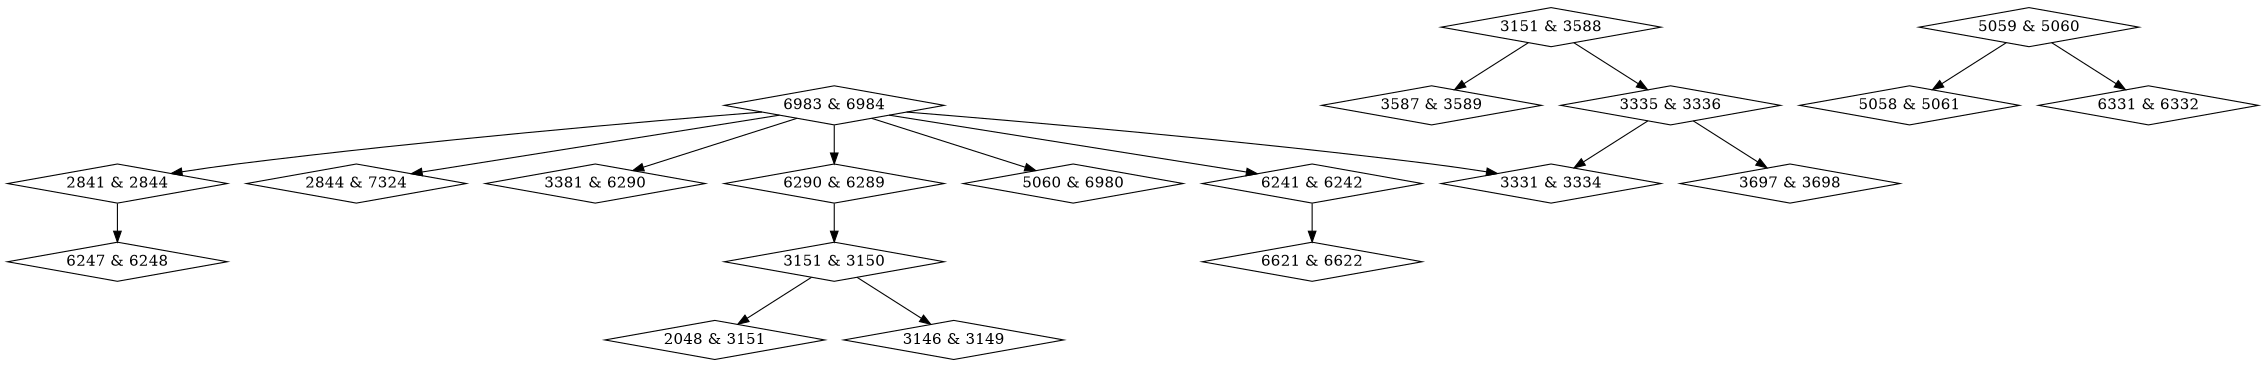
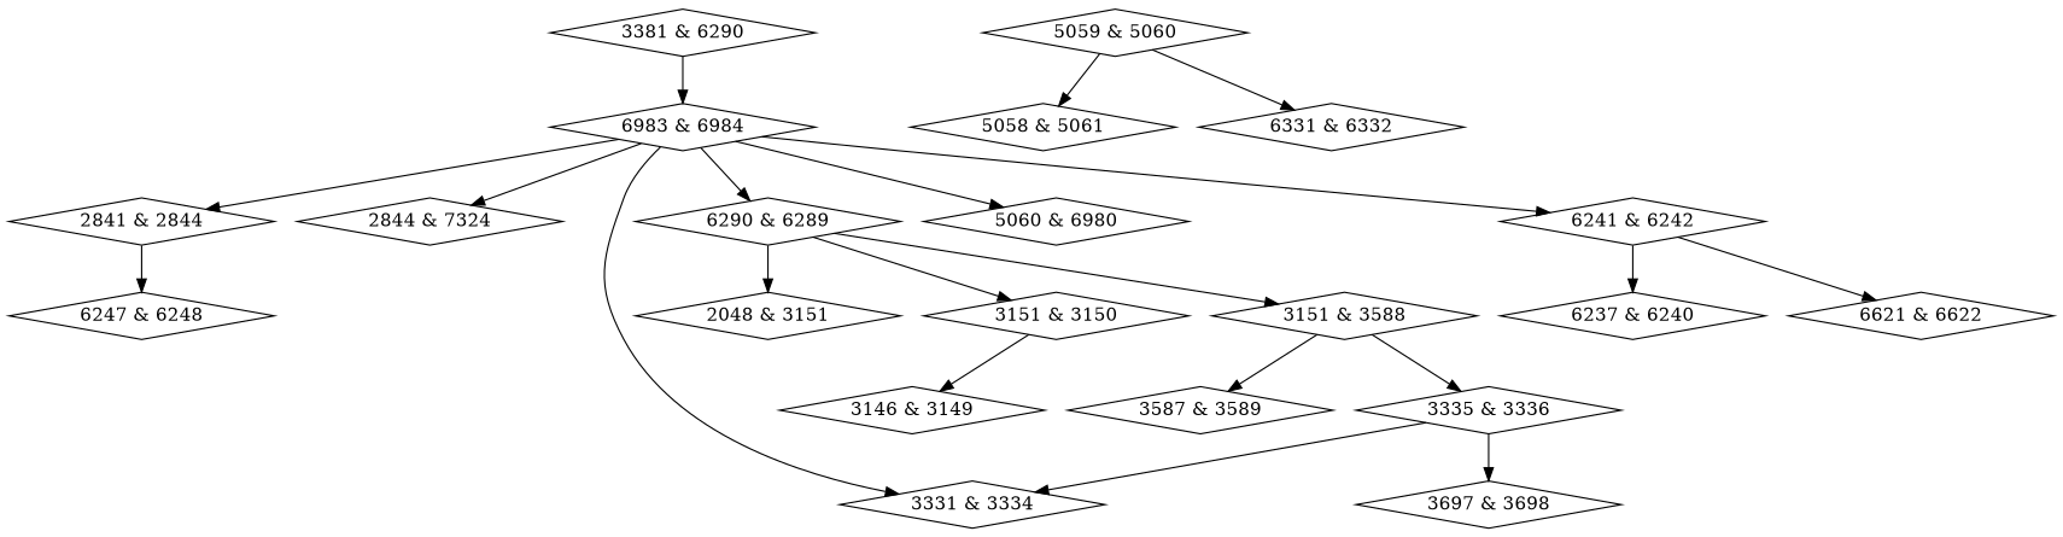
  digraph {
    node [shape=diamond]
    n1 [label="2048 & 3151"]
    n2 [label="3151 & 3150"]
    n3 [label="3146 & 3149"]
    n4 [label="3151 & 3588"]
    n5 [label="3587 & 3589"]
    n6 [label="3335 & 3336"]
    n7 [label="2841 & 2844"]
    n8 [label="6247 & 6248"]
    n9 [label="2844 & 7324"]
    n10 [label="3331 & 3334"]
    n11 [label="3697 & 3698"]
    n12 [label="3381 & 6290"]
    n13 [label="6290 & 6289"]
    n14 [label="5058 & 5061"]
    n15 [label="5059 & 5060"]
    n16 [label="6331 & 6332"]
    n17 [label="5060 & 6980"]
+   n18 [label="6237 & 6240"]
    n19 [label="6241 & 6242"]
    n20 [label="6621 & 6622"]
    n21 [label="6983 & 6984"]
    n2 -> n3
    n4 -> n5
    n4 -> n6
    n6 -> n10
    n6 -> n11
    n7 -> n8
-   n2 -> n1
+   n13 -> n1
    n13 -> n2
+   n13 -> n4
    n15 -> n14
    n15 -> n16
+   n19 -> n18
    n19 -> n20
    n21 -> n7
    n21 -> n9
    n21 -> n10
-   n21 -> n12
+   n12 -> n21
    n21 -> n13
    n21 -> n17
    n21 -> n19
  }
